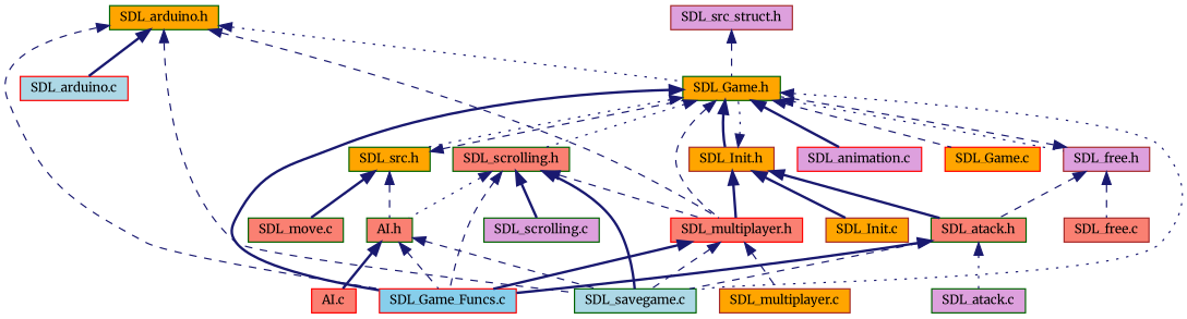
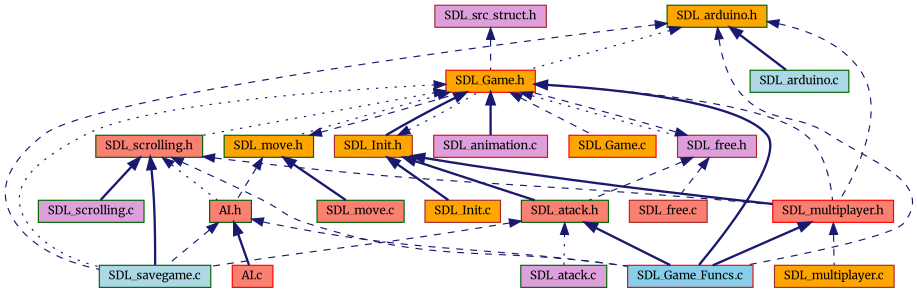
  digraph {
    fontname=Merriweather
    node [color=darkgreen fillcolor=orange fontname=Merriweather fontsize=10 shape=record style=filled]
    edge [color=midnightblue dir=back fontname=Merriweather fontsize=10 labelfontname=Roboto labelfontsize=10 style=dashed]
    n1 [color=brown fillcolor=plum fontcolor=black height=0.2 label="SDL_src_struct.h" width=0.4]
-   n2 [height=0.2 label="SDL_Game.h" width=0.4]
-   n3 [height=0.2 label="SDL_src.h" width=0.4]
+   n2 [color=red height=0.2 label="SDL_Game.h" width=0.4]
+   n3 [height=0.2 label="SDL_move.h" width=0.4]
    n4 [color=red fillcolor=skyblue height=0.2 label="SDL_Game_Funcs.c" width=0.4]
    n5 [fillcolor=lightblue height=0.2 label="SDL_savegame.c" width=0.4]
    n6 [color=brown fillcolor=plum height=0.2 label="SDL_free.h" width=0.4]
    n7 [color=brown height=0.2 label="SDL_Init.h" width=0.4]
    n8 [color=red fillcolor=salmon height=0.2 label="SDL_multiplayer.h" width=0.4]
    n9 [fillcolor=salmon height=0.2 label="SDL_scrolling.h" width=0.4]
    n10 [color=red fillcolor=plum height=0.2 label="SDL_animation.c" width=0.4]
    n11 [color=red height=0.2 label="SDL_Game.c" width=0.4]
    n12 [fillcolor=salmon height=0.2 label="AI.h" width=0.4]
    n13 [fillcolor=salmon height=0.2 label="SDL_move.c" width=0.4]
    n14 [fillcolor=salmon height=0.2 label="SDL_atack.h" width=0.4]
    n15 [color=brown fillcolor=salmon height=0.2 label="SDL_free.c" width=0.4]
    n16 [color=brown height=0.2 label="SDL_Init.c" width=0.4]
    n17 [color=brown height=0.2 label="SDL_multiplayer.c" width=0.4]
    n18 [fillcolor=plum height=0.2 label="SDL_scrolling.c" width=0.4]
    n19 [height=0.2 label="SDL_arduino.h" width=0.4]
-   n20 [color=red fillcolor=lightblue height=0.2 label="SDL_arduino.c" width=0.4]
+   n20 [fillcolor=lightblue height=0.2 label="SDL_arduino.c" width=0.4]
    n21 [color=red fillcolor=salmon height=0.2 label="AI.c" width=0.4]
    n22 [fillcolor=plum height=0.2 label="SDL_atack.c" width=0.4]
    n1 -> n2
    n2 -> n3 [style=dotted]
    n2 -> n4 [style=bold]
    n2 -> n5 [style=dotted]
    n2 -> n6 [style=dotted]
    n2 -> n7 [style=bold]
    n2 -> n8
    n2 -> n9 [style=dotted]
    n2 -> n10 [style=bold]
    n2 -> n11
    n3 -> n2
    n3 -> n12
    n3 -> n13 [style=bold]
    n6 -> n2
    n6 -> n14
    n6 -> n15
    n7 -> n2 [style=dotted]
    n7 -> n8 [style=bold]
    n7 -> n14 [style=bold]
    n7 -> n16 [style=bold]
    n8 -> n4 [style=bold]
-   n8 -> n5
    n8 -> n17
    n9 -> n4
    n9 -> n5 [style=bold]
    n9 -> n8
    n9 -> n12 [style=dotted]
    n9 -> n18 [style=bold]
    n12 -> n4
    n12 -> n5
    n12 -> n21 [style=bold]
    n14 -> n4 [style=bold]
    n14 -> n5
    n14 -> n22 [style=dotted]
    n19 -> n2 [style=dotted]
    n19 -> n4
    n19 -> n5
    n19 -> n8
    n19 -> n20 [style=bold]
  }
